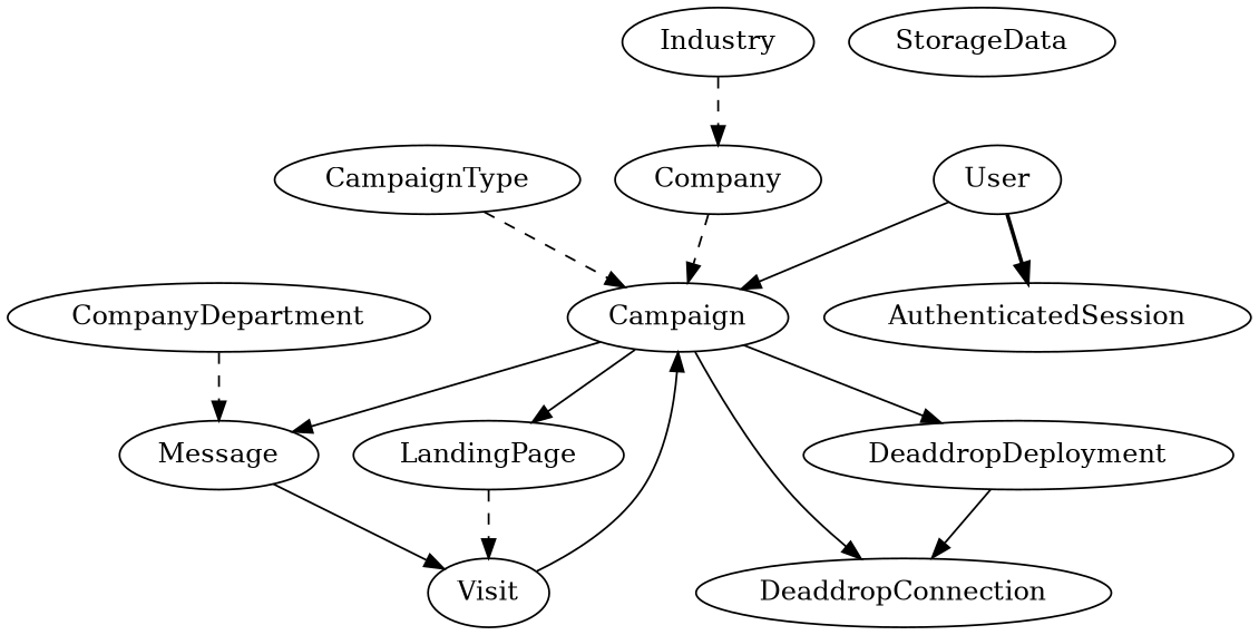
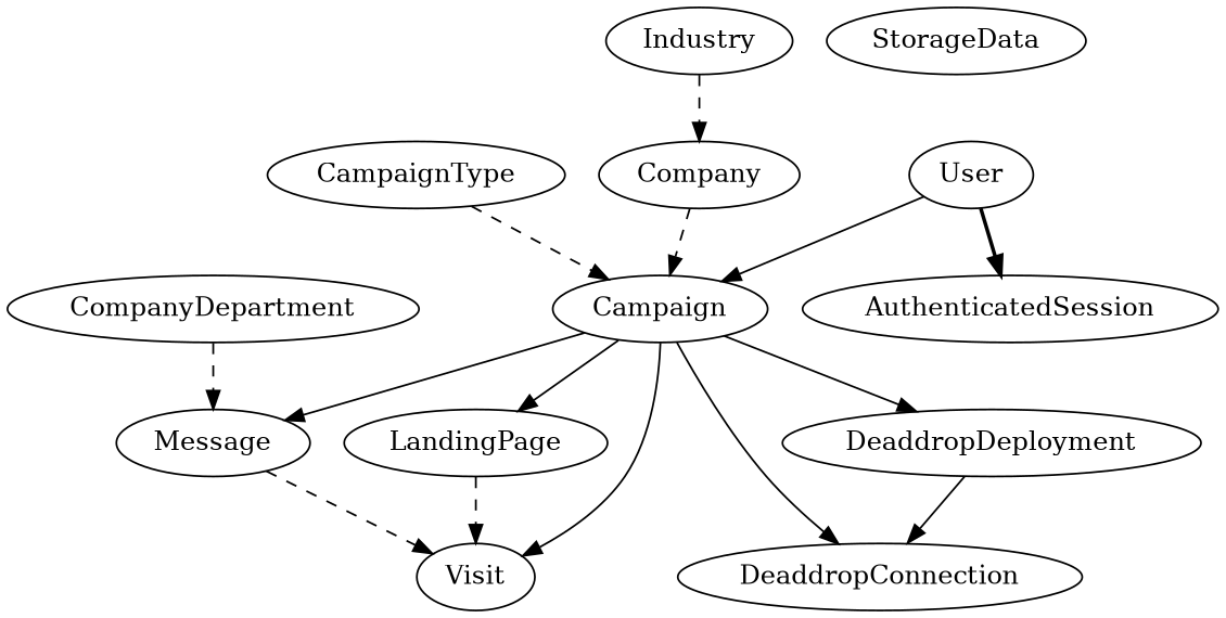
  digraph {
    Campaign
    DeaddropConnection
    DeaddropDeployment
    LandingPage
    Message
    Visit
    CampaignType
    Company
    CompanyDepartment
    Industry
    StorageData
    User
    AuthenticatedSession
    Campaign -> DeaddropConnection
    Campaign -> DeaddropDeployment
    Campaign -> LandingPage
    Campaign -> Message
-   Visit -> Campaign
+   Campaign -> Visit
    DeaddropDeployment -> DeaddropConnection
    LandingPage -> Visit [style=dashed]
-   Message -> Visit
+   Message -> Visit [style=dashed]
    CampaignType -> Campaign [style=dashed]
    Company -> Campaign [style=dashed]
    CompanyDepartment -> Message [style=dashed]
    Industry -> Company [style=dashed]
    User -> Campaign
    User -> AuthenticatedSession [style=bold]
  }
